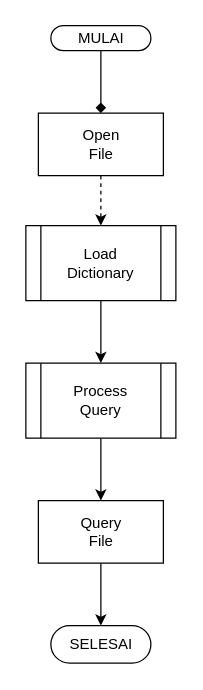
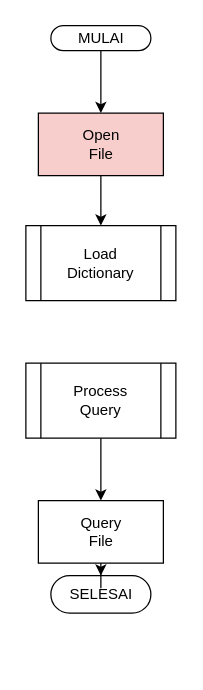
  <mxCell id="0" />
  <mxCell id="1" parent="0" />
- <mxCell id="2" style="edgeStyle=orthogonalEdgeStyle;rounded=0;orthogonalLoop=1;jettySize=auto;html=1;endArrow=diamond;" parent="1" source="3" target="8" edge="1"><mxGeometry relative="1" as="geometry" /></mxCell>
+ <mxCell id="2" style="edgeStyle=orthogonalEdgeStyle;rounded=0;orthogonalLoop=1;jettySize=auto;html=1;" parent="1" source="3" target="8" edge="1"><mxGeometry relative="1" as="geometry" /></mxCell>
  <mxCell id="3" value="MULAI" style="html=1;dashed=0;whitespace=wrap;shape=mxgraph.dfd.start" parent="1" vertex="1"><mxGeometry x="40" y="20" width="80" height="20" as="geometry" /></mxCell>
- <mxCell id="4" value="SELESAI" style="html=1;dashed=0;whitespace=wrap;shape=mxgraph.dfd.start" parent="1" vertex="1"><mxGeometry x="40" y="500" width="80" height="30" as="geometry" /></mxCell>
- <mxCell id="5" style="edgeStyle=orthogonalEdgeStyle;rounded=0;orthogonalLoop=1;jettySize=auto;html=1;" parent="1" source="6" target="10" edge="1"><mxGeometry relative="1" as="geometry" /></mxCell>
+ <mxCell id="4" value="SELESAI" style="html=1;dashed=0;whitespace=wrap;shape=mxgraph.dfd.start" parent="1" vertex="1"><mxGeometry x="40" y="460" width="80" height="30" as="geometry" /></mxCell>
  <mxCell id="6" value="Load&lt;br&gt;Dictionary" style="shape=process;whiteSpace=wrap;html=1;backgroundOutline=1;" parent="1" vertex="1"><mxGeometry x="20" y="180" width="120" height="60" as="geometry" /></mxCell>
- <mxCell id="7" style="edgeStyle=orthogonalEdgeStyle;rounded=0;orthogonalLoop=1;jettySize=auto;html=1;entryX=0.5;entryY=0;entryDx=0;entryDy=0;dashed=1;" parent="1" source="8" target="6" edge="1"><mxGeometry relative="1" as="geometry" /></mxCell>
- <mxCell id="8" value="Open&lt;br&gt;File" style="html=1;dashed=0;whitespace=wrap;" parent="1" vertex="1"><mxGeometry x="30" y="90" width="100" height="50" as="geometry" /></mxCell>
+ <mxCell id="7" style="edgeStyle=orthogonalEdgeStyle;rounded=0;orthogonalLoop=1;jettySize=auto;html=1;entryX=0.5;entryY=0;entryDx=0;entryDy=0;" parent="1" source="8" target="6" edge="1"><mxGeometry relative="1" as="geometry" /></mxCell>
+ <mxCell id="8" value="Open&lt;br&gt;File" style="html=1;dashed=0;whitespace=wrap;fillColor=#f8cecc;" parent="1" vertex="1"><mxGeometry x="30" y="90" width="100" height="50" as="geometry" /></mxCell>
  <mxCell id="9" style="edgeStyle=orthogonalEdgeStyle;rounded=0;orthogonalLoop=1;jettySize=auto;html=1;" parent="1" source="10" target="12" edge="1"><mxGeometry relative="1" as="geometry" /></mxCell>
  <mxCell id="10" value="Process&lt;br&gt;Query" style="shape=process;whiteSpace=wrap;html=1;backgroundOutline=1;" parent="1" vertex="1"><mxGeometry x="20" y="290" width="120" height="60" as="geometry" /></mxCell>
  <mxCell id="11" style="edgeStyle=orthogonalEdgeStyle;rounded=0;orthogonalLoop=1;jettySize=auto;html=1;" parent="1" source="12" target="4" edge="1"><mxGeometry relative="1" as="geometry" /></mxCell>
  <mxCell id="12" value="Query&lt;br&gt;File" style="html=1;dashed=0;whitespace=wrap;" parent="1" vertex="1"><mxGeometry x="30" y="400" width="100" height="50" as="geometry" /></mxCell>
